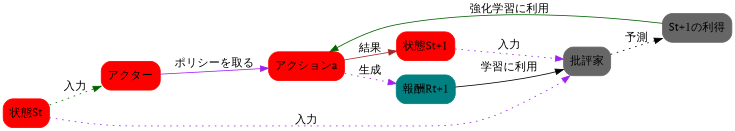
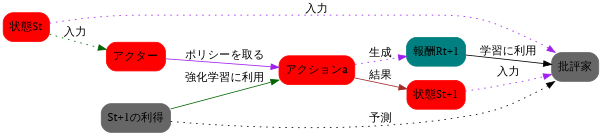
  digraph {
    rankdir=LR
    fontname="PT Serif"
    node [shape=box style="rounded,filled" color=red fontname="PT Serif"]
    edge [fontname="PT Serif" lblstyle=auto color=purple style=dotted]
    n1 [label="状態St"]
    n2 [label="アクター"]
    n3 [label="批評家" color=gray40]
    n4 [label="アクションa"]
    n5 [label="状態St+1"]
    n6 [label="報酬Rt+1" color=teal]
    n7 [label="St+1の利得" color=gray40]
    n1 -> n2 [label="入力" color=darkgreen]
    n1 -> n3 [label="入力"]
    n2 -> n4 [label="ポリシーを取る" style=solid]
-   n3 -> n7 [label="予測" color=black]
+   n7 -> n3 [label="予測" color=black]
    n4 -> n5 [label="結果" color=brown style=solid]
    n4 -> n6 [label="生成"]
    n5 -> n3 [label="入力"]
    n6 -> n3 [label="学習に利用" color=black style=solid]
    n7 -> n4 [label="強化学習に利用" color=darkgreen style=solid]
  }
